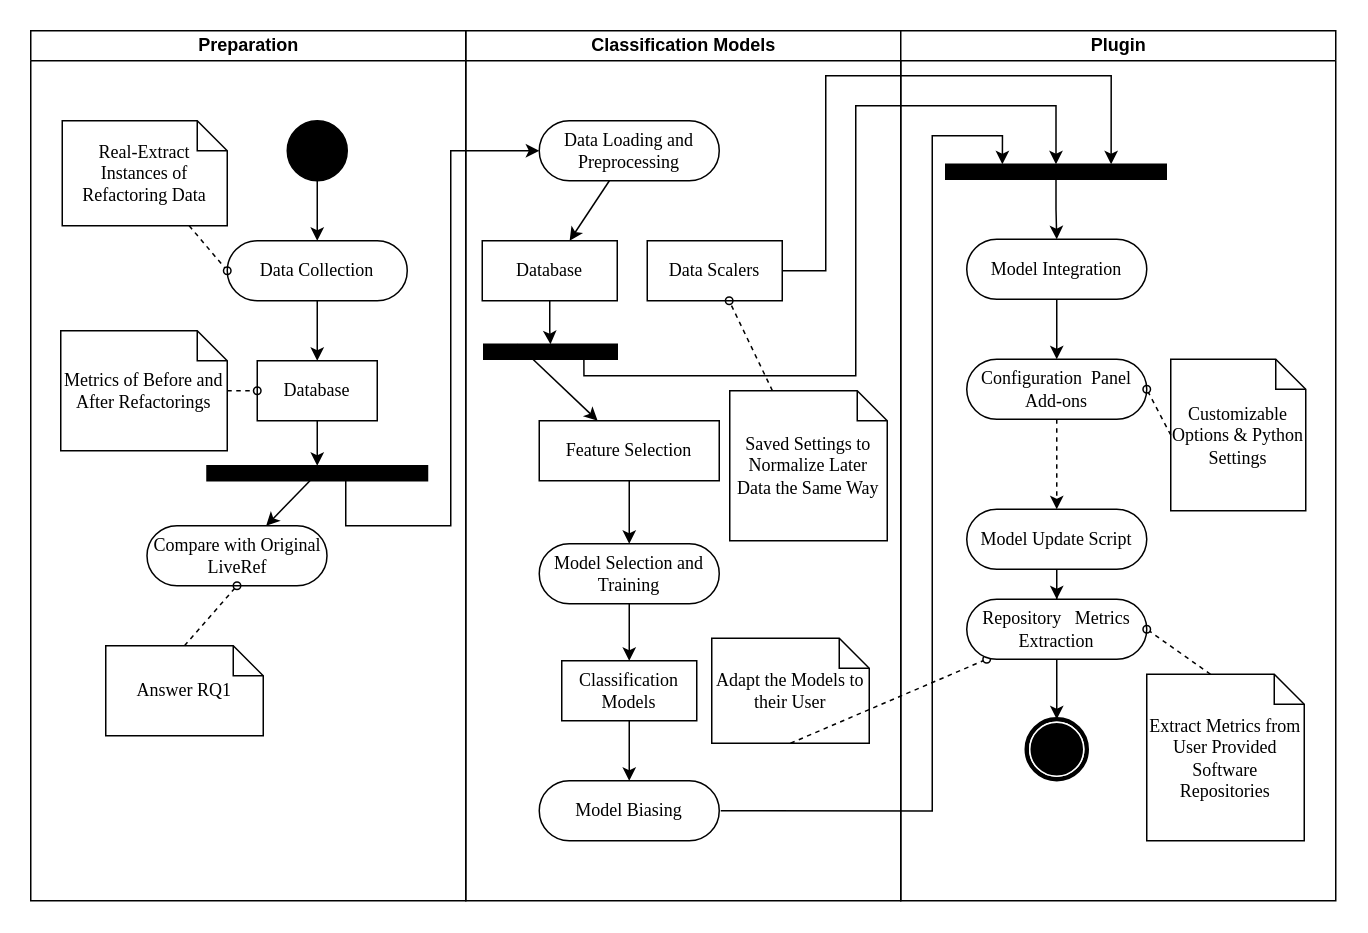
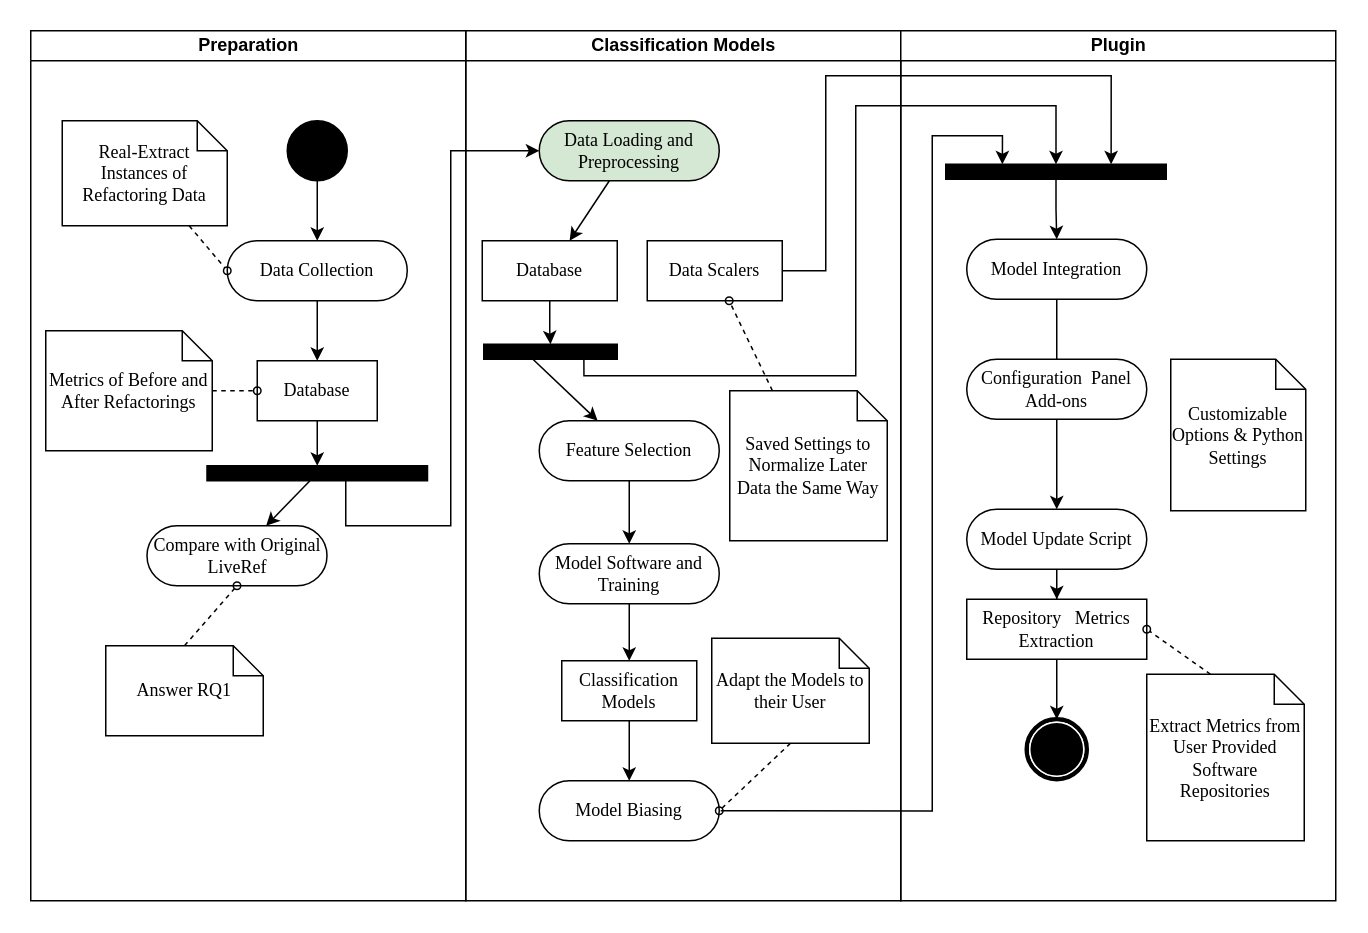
  <mxCell id="0" />
  <mxCell id="1" parent="0" />
  <mxCell id="2" value="Classification Models" style="swimlane;html=1;startSize=20;" parent="1" vertex="1"><mxGeometry x="310" y="20" width="290" height="580" as="geometry" /></mxCell>
  <mxCell id="3" style="rounded=0;orthogonalLoop=1;jettySize=auto;html=1;" parent="2" source="4" target="14" edge="1"><mxGeometry relative="1" as="geometry" /></mxCell>
- <mxCell id="4" value="Data Loading and Preprocessing" style="rounded=1;whiteSpace=wrap;html=1;shadow=0;comic=0;labelBackgroundColor=none;strokeWidth=1;fontFamily=Verdana;fontSize=12;align=center;arcSize=50;" parent="2" vertex="1"><mxGeometry x="49" y="60" width="120" height="40" as="geometry" /></mxCell>
+ <mxCell id="4" value="Data Loading and Preprocessing" style="rounded=1;whiteSpace=wrap;html=1;shadow=0;comic=0;labelBackgroundColor=none;strokeWidth=1;fontFamily=Verdana;fontSize=12;align=center;arcSize=50;fillColor=#d5e8d4;" parent="2" vertex="1"><mxGeometry x="49" y="60" width="120" height="40" as="geometry" /></mxCell>
  <mxCell id="5" style="edgeStyle=orthogonalEdgeStyle;rounded=0;orthogonalLoop=1;jettySize=auto;html=1;" parent="2" source="6" target="8" edge="1"><mxGeometry relative="1" as="geometry" /></mxCell>
- <mxCell id="6" value="Feature Selection" style="whiteSpace=wrap;html=1;shadow=0;comic=0;labelBackgroundColor=none;strokeWidth=1;fontFamily=Verdana;fontSize=12;align=center;arcSize=50;rounded=0;" parent="2" vertex="1"><mxGeometry x="49" y="260" width="120" height="40" as="geometry" /></mxCell>
+ <mxCell id="6" value="Feature Selection" style="rounded=1;whiteSpace=wrap;html=1;shadow=0;comic=0;labelBackgroundColor=none;strokeWidth=1;fontFamily=Verdana;fontSize=12;align=center;arcSize=50;" parent="2" vertex="1"><mxGeometry x="49" y="260" width="120" height="40" as="geometry" /></mxCell>
  <mxCell id="7" style="edgeStyle=orthogonalEdgeStyle;rounded=0;orthogonalLoop=1;jettySize=auto;html=1;" parent="2" source="8" target="9" edge="1"><mxGeometry relative="1" as="geometry" /></mxCell>
- <mxCell id="8" value="Model Selection and Training" style="rounded=1;whiteSpace=wrap;html=1;shadow=0;comic=0;labelBackgroundColor=none;strokeWidth=1;fontFamily=Verdana;fontSize=12;align=center;arcSize=50;" parent="2" vertex="1"><mxGeometry x="49" y="342" width="120" height="40" as="geometry" /></mxCell>
+ <mxCell id="8" value="Model Software and Training" style="rounded=1;whiteSpace=wrap;html=1;shadow=0;comic=0;labelBackgroundColor=none;strokeWidth=1;fontFamily=Verdana;fontSize=12;align=center;arcSize=50;" parent="2" vertex="1"><mxGeometry x="49" y="342" width="120" height="40" as="geometry" /></mxCell>
  <mxCell id="9" value="Classification Models" style="rounded=0;whiteSpace=wrap;html=1;shadow=0;comic=0;labelBackgroundColor=none;strokeWidth=1;fontFamily=Verdana;fontSize=12;align=center;arcSize=50;" parent="2" vertex="1"><mxGeometry x="64" y="420" width="90" height="40" as="geometry" /></mxCell>
  <mxCell id="10" value="Data Scalers" style="rounded=0;whiteSpace=wrap;html=1;shadow=0;comic=0;labelBackgroundColor=none;strokeWidth=1;fontFamily=Verdana;fontSize=12;align=center;arcSize=50;" parent="2" vertex="1"><mxGeometry x="121" y="140" width="90" height="40" as="geometry" /></mxCell>
  <mxCell id="11" value="Model Biasing" style="rounded=1;whiteSpace=wrap;html=1;shadow=0;comic=0;labelBackgroundColor=none;strokeWidth=1;fontFamily=Verdana;fontSize=12;align=center;arcSize=50;" parent="2" vertex="1"><mxGeometry x="49" y="500" width="120" height="40" as="geometry" /></mxCell>
  <mxCell id="12" style="rounded=0;orthogonalLoop=1;jettySize=auto;html=1;" parent="2" source="9" target="11" edge="1"><mxGeometry relative="1" as="geometry"><mxPoint x="102" y="392" as="sourcePoint" /><mxPoint x="69" y="430" as="targetPoint" /></mxGeometry></mxCell>
  <mxCell id="13" style="edgeStyle=orthogonalEdgeStyle;rounded=0;orthogonalLoop=1;jettySize=auto;html=1;entryX=0.5;entryY=0;entryDx=0;entryDy=0;" edge="1" parent="2" source="14" target="18"><mxGeometry relative="1" as="geometry" /></mxCell>
  <mxCell id="14" value="Database" style="rounded=0;whiteSpace=wrap;html=1;shadow=0;comic=0;labelBackgroundColor=none;strokeWidth=1;fontFamily=Verdana;fontSize=12;align=center;arcSize=50;" parent="2" vertex="1"><mxGeometry x="11" y="140" width="90" height="40" as="geometry" /></mxCell>
  <mxCell id="15" value="Adapt the Models to their User" style="shape=note;whiteSpace=wrap;html=1;rounded=0;shadow=0;comic=0;labelBackgroundColor=none;strokeWidth=1;fontFamily=Verdana;fontSize=12;align=center;size=20;" parent="2" vertex="1"><mxGeometry x="164" y="405" width="105" height="70" as="geometry" /></mxCell>
- <mxCell id="16" style="edgeStyle=none;rounded=0;html=1;dashed=1;labelBackgroundColor=none;startArrow=none;startFill=0;startSize=5;endArrow=oval;endFill=0;endSize=5;jettySize=auto;orthogonalLoop=1;strokeWidth=1;fontFamily=Verdana;fontSize=12;exitX=0.5;exitY=1;exitDx=0;exitDy=0;exitPerimeter=0;" parent="2" source="15" target="46" edge="1"><mxGeometry relative="1" as="geometry"><mxPoint x="-89" y="430" as="sourcePoint" /><mxPoint x="-89" y="390" as="targetPoint" /></mxGeometry></mxCell>
+ <mxCell id="16" style="edgeStyle=none;rounded=0;html=1;dashed=1;labelBackgroundColor=none;startArrow=none;startFill=0;startSize=5;endArrow=oval;endFill=0;endSize=5;jettySize=auto;orthogonalLoop=1;strokeWidth=1;fontFamily=Verdana;fontSize=12;entryX=1;entryY=0.5;entryDx=0;entryDy=0;exitX=0.5;exitY=1;exitDx=0;exitDy=0;exitPerimeter=0;" parent="2" source="15" target="11" edge="1"><mxGeometry relative="1" as="geometry"><mxPoint x="-89" y="430" as="sourcePoint" /><mxPoint x="-89" y="390" as="targetPoint" /></mxGeometry></mxCell>
  <mxCell id="17" style="rounded=0;orthogonalLoop=1;jettySize=auto;html=1;exitX=0.25;exitY=0;exitDx=0;exitDy=0;" edge="1" parent="2" source="18" target="6"><mxGeometry relative="1" as="geometry"><mxPoint x="42" y="230" as="sourcePoint" /></mxGeometry></mxCell>
  <mxCell id="18" value="" style="whiteSpace=wrap;html=1;rounded=0;shadow=0;comic=0;labelBackgroundColor=none;strokeWidth=1;fillColor=#000000;fontFamily=Verdana;fontSize=12;align=center;rotation=0;" vertex="1" parent="2"><mxGeometry x="12" y="209" width="89" height="10" as="geometry" /></mxCell>
  <mxCell id="19" style="edgeStyle=orthogonalEdgeStyle;rounded=0;orthogonalLoop=1;jettySize=auto;html=1;exitX=0.25;exitY=1;exitDx=0;exitDy=0;entryX=0.25;entryY=0;entryDx=0;entryDy=0;" edge="1" parent="2" source="18" target="18"><mxGeometry relative="1" as="geometry" /></mxCell>
  <mxCell id="20" value="Saved Settings to Normalize Later Data the Same Way" style="shape=note;whiteSpace=wrap;html=1;rounded=0;shadow=0;comic=0;labelBackgroundColor=none;strokeWidth=1;fontFamily=Verdana;fontSize=12;align=center;size=20;" vertex="1" parent="2"><mxGeometry x="176" y="240" width="105" height="100" as="geometry" /></mxCell>
  <mxCell id="21" style="edgeStyle=none;rounded=0;html=1;dashed=1;labelBackgroundColor=none;startArrow=none;startFill=0;startSize=5;endArrow=oval;endFill=0;endSize=5;jettySize=auto;orthogonalLoop=1;strokeWidth=1;fontFamily=Verdana;fontSize=12;" edge="1" parent="2" source="20" target="10"><mxGeometry relative="1" as="geometry"><mxPoint x="232" y="510" as="sourcePoint" /><mxPoint x="179" y="530" as="targetPoint" /></mxGeometry></mxCell>
  <mxCell id="22" value="Preparation" style="swimlane;html=1;startSize=20;" parent="1" vertex="1"><mxGeometry x="20" y="20" width="290" height="580" as="geometry" /></mxCell>
  <mxCell id="23" style="edgeStyle=orthogonalEdgeStyle;rounded=0;orthogonalLoop=1;jettySize=auto;html=1;entryX=0.5;entryY=0;entryDx=0;entryDy=0;" edge="1" parent="22" source="24" target="35"><mxGeometry relative="1" as="geometry" /></mxCell>
  <mxCell id="24" value="Database" style="rounded=0;whiteSpace=wrap;html=1;shadow=0;comic=0;labelBackgroundColor=none;strokeWidth=1;fontFamily=Verdana;fontSize=12;align=center;arcSize=50;" parent="22" vertex="1"><mxGeometry x="151" y="220" width="80" height="40" as="geometry" /></mxCell>
  <mxCell id="25" value="Compare with Original LiveRef" style="rounded=1;whiteSpace=wrap;html=1;shadow=0;comic=0;labelBackgroundColor=none;strokeWidth=1;fontFamily=Verdana;fontSize=12;align=center;arcSize=50;" parent="22" vertex="1"><mxGeometry x="77.5" y="330" width="120" height="40" as="geometry" /></mxCell>
  <mxCell id="26" style="edgeStyle=orthogonalEdgeStyle;rounded=0;orthogonalLoop=1;jettySize=auto;html=1;entryX=0.5;entryY=0;entryDx=0;entryDy=0;" parent="22" source="27" target="24" edge="1"><mxGeometry relative="1" as="geometry" /></mxCell>
  <mxCell id="27" value="Data Collection" style="rounded=1;whiteSpace=wrap;html=1;shadow=0;comic=0;labelBackgroundColor=none;strokeWidth=1;fontFamily=Verdana;fontSize=12;align=center;arcSize=50;" parent="22" vertex="1"><mxGeometry x="131" y="140" width="120" height="40" as="geometry" /></mxCell>
  <mxCell id="28" value="" style="ellipse;whiteSpace=wrap;html=1;rounded=0;shadow=0;comic=0;labelBackgroundColor=none;strokeWidth=1;fillColor=#000000;fontFamily=Verdana;fontSize=12;align=center;" parent="22" vertex="1"><mxGeometry x="171" y="60" width="40" height="40" as="geometry" /></mxCell>
  <mxCell id="29" style="rounded=0;orthogonalLoop=1;jettySize=auto;html=1;" parent="22" source="28" target="27" edge="1"><mxGeometry relative="1" as="geometry"><mxPoint x="61" y="90.5" as="sourcePoint" /><mxPoint x="101" y="90.5" as="targetPoint" /></mxGeometry></mxCell>
  <mxCell id="30" value="Real-Extract Instances of Refactoring Data" style="shape=note;whiteSpace=wrap;html=1;rounded=0;shadow=0;comic=0;labelBackgroundColor=none;strokeWidth=1;fontFamily=Verdana;fontSize=12;align=center;size=20;" parent="22" vertex="1"><mxGeometry x="21" y="60" width="110" height="70" as="geometry" /></mxCell>
  <mxCell id="31" style="edgeStyle=none;rounded=0;html=1;dashed=1;labelBackgroundColor=none;startArrow=none;startFill=0;startSize=5;endArrow=oval;endFill=0;endSize=5;jettySize=auto;orthogonalLoop=1;strokeWidth=1;fontFamily=Verdana;fontSize=12;entryX=0;entryY=0.5;entryDx=0;entryDy=0;" parent="22" source="30" target="27" edge="1"><mxGeometry relative="1" as="geometry"><mxPoint x="-285" y="365" as="sourcePoint" /><mxPoint x="-301" y="310" as="targetPoint" /></mxGeometry></mxCell>
  <mxCell id="32" value="Answer RQ1" style="shape=note;whiteSpace=wrap;html=1;rounded=0;shadow=0;comic=0;labelBackgroundColor=none;strokeWidth=1;fontFamily=Verdana;fontSize=12;align=center;size=20;" parent="22" vertex="1"><mxGeometry x="50" y="410" width="105" height="60" as="geometry" /></mxCell>
  <mxCell id="33" style="edgeStyle=none;rounded=0;html=1;dashed=1;labelBackgroundColor=none;startArrow=none;startFill=0;startSize=5;endArrow=oval;endFill=0;endSize=5;jettySize=auto;orthogonalLoop=1;strokeWidth=1;fontFamily=Verdana;fontSize=12;entryX=0.5;entryY=1;entryDx=0;entryDy=0;exitX=0.5;exitY=0;exitDx=0;exitDy=0;exitPerimeter=0;" parent="22" source="32" target="25" edge="1"><mxGeometry relative="1" as="geometry"><mxPoint x="75" y="290" as="sourcePoint" /><mxPoint x="141" y="260" as="targetPoint" /></mxGeometry></mxCell>
  <mxCell id="34" style="rounded=0;orthogonalLoop=1;jettySize=auto;html=1;" edge="1" parent="22" source="35" target="25"><mxGeometry relative="1" as="geometry" /></mxCell>
  <mxCell id="35" value="" style="whiteSpace=wrap;html=1;rounded=0;shadow=0;comic=0;labelBackgroundColor=none;strokeWidth=1;fillColor=#000000;fontFamily=Verdana;fontSize=12;align=center;rotation=0;" vertex="1" parent="22"><mxGeometry x="117.5" y="290" width="147" height="10" as="geometry" /></mxCell>
- <mxCell id="36" value="Metrics of Before and After Refactorings" style="shape=note;whiteSpace=wrap;html=1;rounded=0;shadow=0;comic=0;labelBackgroundColor=none;strokeWidth=1;fontFamily=Verdana;fontSize=12;align=center;size=20;" vertex="1" parent="22"><mxGeometry x="20" y="200" width="111" height="80" as="geometry" /></mxCell>
+ <mxCell id="36" value="Metrics of Before and After Refactorings" style="shape=note;whiteSpace=wrap;html=1;rounded=0;shadow=0;comic=0;labelBackgroundColor=none;strokeWidth=1;fontFamily=Verdana;fontSize=12;align=center;size=20;" vertex="1" parent="22"><mxGeometry x="10" y="200" width="111" height="80" as="geometry" /></mxCell>
  <mxCell id="37" style="edgeStyle=none;rounded=0;html=1;dashed=1;labelBackgroundColor=none;startArrow=none;startFill=0;startSize=5;endArrow=oval;endFill=0;endSize=5;jettySize=auto;orthogonalLoop=1;strokeWidth=1;fontFamily=Verdana;fontSize=12;entryX=0;entryY=0.5;entryDx=0;entryDy=0;" edge="1" parent="22" source="36" target="24"><mxGeometry relative="1" as="geometry"><mxPoint x="116" y="140" as="sourcePoint" /><mxPoint x="141" y="170" as="targetPoint" /></mxGeometry></mxCell>
  <mxCell id="38" value="Plugin" style="swimlane;html=1;startSize=20;" parent="1" vertex="1"><mxGeometry x="600" y="20" width="290" height="580" as="geometry" /></mxCell>
- <mxCell id="39" style="edgeStyle=orthogonalEdgeStyle;rounded=0;orthogonalLoop=1;jettySize=auto;html=1;" parent="38" source="40" target="42" edge="1"><mxGeometry relative="1" as="geometry" /></mxCell>
+ <mxCell id="39" style="edgeStyle=orthogonalEdgeStyle;rounded=0;orthogonalLoop=1;jettySize=auto;html=1;endArrow=none;" parent="38" source="40" target="42" edge="1"><mxGeometry relative="1" as="geometry" /></mxCell>
  <mxCell id="40" value="Model Integration" style="rounded=1;whiteSpace=wrap;html=1;shadow=0;comic=0;labelBackgroundColor=none;strokeWidth=1;fontFamily=Verdana;fontSize=12;align=center;arcSize=50;" parent="38" vertex="1"><mxGeometry x="44" y="139" width="120" height="40" as="geometry" /></mxCell>
- <mxCell id="41" style="edgeStyle=orthogonalEdgeStyle;rounded=0;orthogonalLoop=1;jettySize=auto;html=1;dashed=1;" parent="38" source="42" target="44" edge="1"><mxGeometry relative="1" as="geometry" /></mxCell>
+ <mxCell id="41" style="edgeStyle=orthogonalEdgeStyle;rounded=0;orthogonalLoop=1;jettySize=auto;html=1;" parent="38" source="42" target="44" edge="1"><mxGeometry relative="1" as="geometry" /></mxCell>
  <mxCell id="42" value="Configuration&amp;nbsp; Panel Add-ons" style="rounded=1;whiteSpace=wrap;html=1;shadow=0;comic=0;labelBackgroundColor=none;strokeWidth=1;fontFamily=Verdana;fontSize=12;align=center;arcSize=50;" parent="38" vertex="1"><mxGeometry x="44" y="219" width="120" height="40" as="geometry" /></mxCell>
  <mxCell id="43" style="edgeStyle=orthogonalEdgeStyle;rounded=0;orthogonalLoop=1;jettySize=auto;html=1;" parent="38" source="44" target="46" edge="1"><mxGeometry relative="1" as="geometry" /></mxCell>
  <mxCell id="44" value="Model Update Script" style="rounded=1;whiteSpace=wrap;html=1;shadow=0;comic=0;labelBackgroundColor=none;strokeWidth=1;fontFamily=Verdana;fontSize=12;align=center;arcSize=50;" parent="38" vertex="1"><mxGeometry x="44" y="319" width="120" height="40" as="geometry" /></mxCell>
  <mxCell id="45" style="edgeStyle=orthogonalEdgeStyle;rounded=0;orthogonalLoop=1;jettySize=auto;html=1;" parent="38" source="46" target="47" edge="1"><mxGeometry relative="1" as="geometry" /></mxCell>
- <mxCell id="46" value="Repository&amp;nbsp; &amp;nbsp;Metrics Extraction" style="rounded=1;whiteSpace=wrap;html=1;shadow=0;comic=0;labelBackgroundColor=none;strokeWidth=1;fontFamily=Verdana;fontSize=12;align=center;arcSize=50;" parent="38" vertex="1"><mxGeometry x="44" y="379" width="120" height="40" as="geometry" /></mxCell>
+ <mxCell id="46" value="Repository&amp;nbsp; &amp;nbsp;Metrics Extraction" style="whiteSpace=wrap;html=1;shadow=0;comic=0;labelBackgroundColor=none;strokeWidth=1;fontFamily=Verdana;fontSize=12;align=center;arcSize=50;rounded=0;" parent="38" vertex="1"><mxGeometry x="44" y="379" width="120" height="40" as="geometry" /></mxCell>
  <mxCell id="47" value="" style="shape=mxgraph.bpmn.shape;html=1;verticalLabelPosition=bottom;labelBackgroundColor=#ffffff;verticalAlign=top;perimeter=ellipsePerimeter;outline=end;symbol=terminate;rounded=0;shadow=0;comic=0;strokeWidth=1;fontFamily=Verdana;fontSize=12;align=center;" parent="38" vertex="1"><mxGeometry x="84" y="459" width="40" height="40" as="geometry" /></mxCell>
  <mxCell id="48" value="Extract Metrics from User Provided&lt;div&gt;Software Repositories&lt;/div&gt;" style="shape=note;whiteSpace=wrap;html=1;rounded=0;shadow=0;comic=0;labelBackgroundColor=none;strokeWidth=1;fontFamily=Verdana;fontSize=12;align=center;size=20;" parent="38" vertex="1"><mxGeometry x="164" y="429" width="105" height="111" as="geometry" /></mxCell>
  <mxCell id="49" style="edgeStyle=none;rounded=0;html=1;dashed=1;labelBackgroundColor=none;startArrow=none;startFill=0;startSize=5;endArrow=oval;endFill=0;endSize=5;jettySize=auto;orthogonalLoop=1;strokeWidth=1;fontFamily=Verdana;fontSize=12;entryX=1;entryY=0.5;entryDx=0;entryDy=0;exitX=0;exitY=0;exitDx=42.5;exitDy=0;exitPerimeter=0;" parent="38" source="48" target="46" edge="1"><mxGeometry relative="1" as="geometry"><mxPoint x="-58" y="549" as="sourcePoint" /><mxPoint x="-111" y="569" as="targetPoint" /></mxGeometry></mxCell>
  <mxCell id="50" value="Customizable Options &amp;amp; Python Settings" style="shape=note;whiteSpace=wrap;html=1;rounded=0;shadow=0;comic=0;labelBackgroundColor=none;strokeWidth=1;fontFamily=Verdana;fontSize=12;align=center;size=20;" parent="38" vertex="1"><mxGeometry x="180" y="219" width="90" height="101" as="geometry" /></mxCell>
- <mxCell id="51" style="edgeStyle=none;rounded=0;html=1;dashed=1;labelBackgroundColor=none;startArrow=none;startFill=0;startSize=5;endArrow=oval;endFill=0;endSize=5;jettySize=auto;orthogonalLoop=1;strokeWidth=1;fontFamily=Verdana;fontSize=12;entryX=1;entryY=0.5;entryDx=0;entryDy=0;exitX=0;exitY=0.5;exitDx=0;exitDy=0;exitPerimeter=0;" parent="38" source="50" target="42" edge="1"><mxGeometry relative="1" as="geometry"><mxPoint x="217" y="469" as="sourcePoint" /><mxPoint x="174" y="409" as="targetPoint" /></mxGeometry></mxCell>
  <mxCell id="52" style="edgeStyle=orthogonalEdgeStyle;rounded=0;orthogonalLoop=1;jettySize=auto;html=1;" parent="38" source="53" target="40" edge="1"><mxGeometry relative="1" as="geometry" /></mxCell>
  <mxCell id="53" value="" style="whiteSpace=wrap;html=1;rounded=0;shadow=0;comic=0;labelBackgroundColor=none;strokeWidth=1;fillColor=#000000;fontFamily=Verdana;fontSize=12;align=center;rotation=0;" parent="38" vertex="1"><mxGeometry x="30" y="89" width="147" height="10" as="geometry" /></mxCell>
  <mxCell id="54" style="edgeStyle=orthogonalEdgeStyle;rounded=0;orthogonalLoop=1;jettySize=auto;html=1;entryX=0.25;entryY=0;entryDx=0;entryDy=0;" parent="1" edge="1"><mxGeometry relative="1" as="geometry"><Array as="points"><mxPoint x="621" y="540" /><mxPoint x="621" y="90" /><mxPoint x="668" y="90" /></Array><mxPoint x="480" y="540.053" as="sourcePoint" /><mxPoint x="667.75" y="109" as="targetPoint" /></mxGeometry></mxCell>
  <mxCell id="55" style="edgeStyle=orthogonalEdgeStyle;rounded=0;orthogonalLoop=1;jettySize=auto;html=1;entryX=0.75;entryY=0;entryDx=0;entryDy=0;" parent="1" source="10" target="53" edge="1"><mxGeometry relative="1" as="geometry"><Array as="points"><mxPoint x="550" y="180" /><mxPoint x="550" y="50" /><mxPoint x="740" y="50" /></Array></mxGeometry></mxCell>
  <mxCell id="56" style="edgeStyle=orthogonalEdgeStyle;rounded=0;orthogonalLoop=1;jettySize=auto;html=1;" edge="1" parent="1" source="35" target="4"><mxGeometry relative="1" as="geometry"><Array as="points"><mxPoint x="230" y="350" /><mxPoint x="300" y="350" /><mxPoint x="300" y="100" /></Array></mxGeometry></mxCell>
  <mxCell id="57" style="edgeStyle=orthogonalEdgeStyle;rounded=0;orthogonalLoop=1;jettySize=auto;html=1;exitX=0.75;exitY=1;exitDx=0;exitDy=0;entryX=0.5;entryY=0;entryDx=0;entryDy=0;" edge="1" parent="1" source="18" target="53"><mxGeometry relative="1" as="geometry"><Array as="points"><mxPoint x="389" y="250" /><mxPoint x="570" y="250" /><mxPoint x="570" y="70" /><mxPoint x="704" y="70" /></Array></mxGeometry></mxCell>
